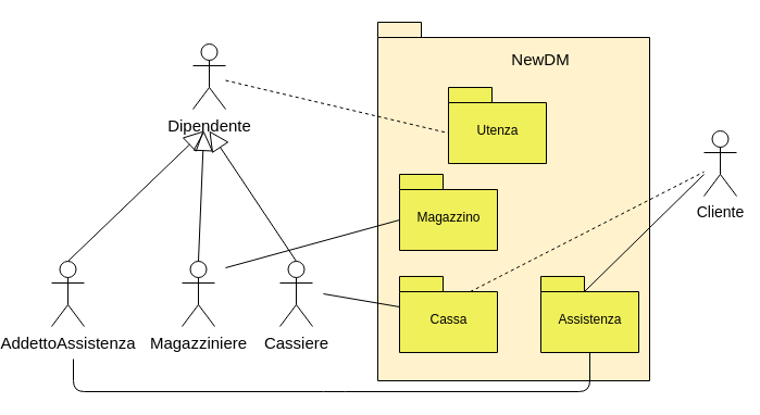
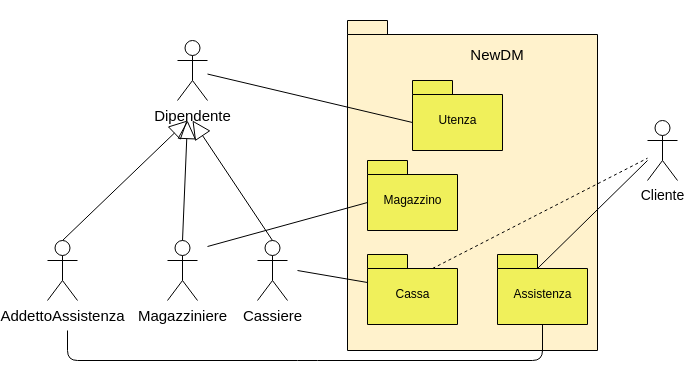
  <mxCell id="0" />
  <mxCell id="1" parent="0" />
  <mxCell id="2" value="" style="shape=folder;fontStyle=1;spacingTop=10;tabWidth=40;tabHeight=14;tabPosition=left;html=1;fillColor=#fff2cc;" parent="1" vertex="1"><mxGeometry x="320" y="20" width="250" height="330" as="geometry" /></mxCell>
  <mxCell id="3" value="NewDM" style="text;align=center;fontStyle=0;verticalAlign=middle;spacingLeft=3;spacingRight=3;strokeColor=none;rotatable=0;points=[[0,0.5],[1,0.5]];portConstraint=eastwest;fontSize=15;" parent="1" vertex="1"><mxGeometry x="430" y="40" width="80" height="26" as="geometry" /></mxCell>
  <mxCell id="4" value="&lt;font color=&quot;#000000&quot; style=&quot;font-weight: normal&quot;&gt;Utenza&lt;/font&gt;" style="shape=folder;fontStyle=1;spacingTop=10;tabWidth=40;tabHeight=14;tabPosition=left;html=1;fontColor=#ffffff;fillColor=#F0F05B;" parent="1" vertex="1"><mxGeometry x="385" y="80" width="90" height="70" as="geometry" /></mxCell>
  <mxCell id="5" value="&lt;font color=&quot;#000000&quot; style=&quot;font-weight: normal&quot;&gt;Magazzino&lt;/font&gt;" style="shape=folder;fontStyle=1;spacingTop=10;tabWidth=40;tabHeight=14;tabPosition=left;html=1;fontColor=#ffffff;fillColor=#F0F05B;" parent="1" vertex="1"><mxGeometry x="340" y="160" width="90" height="70" as="geometry" /></mxCell>
  <mxCell id="6" value="&lt;font color=&quot;#000000&quot; style=&quot;font-weight: normal&quot;&gt;Cassa&lt;/font&gt;" style="shape=folder;fontStyle=1;spacingTop=10;tabWidth=40;tabHeight=14;tabPosition=left;html=1;fontColor=#ffffff;fillColor=#F0F05B;" parent="1" vertex="1"><mxGeometry x="340" y="254" width="90" height="70" as="geometry" /></mxCell>
  <mxCell id="7" value="&lt;font color=&quot;#000000&quot; style=&quot;font-weight: normal&quot;&gt;Assistenza&lt;/font&gt;" style="shape=folder;fontStyle=1;spacingTop=10;tabWidth=40;tabHeight=14;tabPosition=left;html=1;fontColor=#ffffff;fillColor=#F0F05B;" parent="1" vertex="1"><mxGeometry x="470" y="254" width="90" height="70" as="geometry" /></mxCell>
  <mxCell id="8" value="Dipendente" style="shape=umlActor;verticalLabelPosition=bottom;verticalAlign=top;html=1;strokeColor=#000000;fontSize=15;fillColor=#FFFFFF;" parent="1" vertex="1"><mxGeometry x="150" y="40" width="30" height="60" as="geometry" /></mxCell>
  <mxCell id="9" value="Cassiere" style="shape=umlActor;verticalLabelPosition=bottom;verticalAlign=top;html=1;strokeColor=#000000;fontSize=15;fillColor=#FFFFFF;" parent="1" vertex="1"><mxGeometry x="230" y="240" width="30" height="60" as="geometry" /></mxCell>
  <mxCell id="10" value="Magazziniere" style="shape=umlActor;verticalLabelPosition=bottom;verticalAlign=top;html=1;strokeColor=#000000;fontSize=15;fillColor=#FFFFFF;" parent="1" vertex="1"><mxGeometry x="140" y="240" width="30" height="60" as="geometry" /></mxCell>
  <mxCell id="11" value="AddettoAssistenza" style="shape=umlActor;verticalLabelPosition=bottom;verticalAlign=top;html=1;strokeColor=#000000;fontSize=15;fillColor=#FFFFFF;" parent="1" vertex="1"><mxGeometry x="20" y="240" width="30" height="60" as="geometry" /></mxCell>
  <mxCell id="12" value="" style="endArrow=block;endSize=16;endFill=0;html=1;fontSize=15;exitX=0.5;exitY=0;exitDx=0;exitDy=0;exitPerimeter=0;" parent="1" source="11" edge="1"><mxGeometry width="160" relative="1" as="geometry"><mxPoint x="360" y="230" as="sourcePoint" /><mxPoint x="160" y="120" as="targetPoint" /></mxGeometry></mxCell>
  <mxCell id="13" value="" style="endArrow=block;endSize=16;endFill=0;html=1;fontSize=15;exitX=0.5;exitY=0;exitDx=0;exitDy=0;exitPerimeter=0;" parent="1" source="10" edge="1"><mxGeometry width="160" relative="1" as="geometry"><mxPoint x="45" y="250" as="sourcePoint" /><mxPoint x="160" y="120" as="targetPoint" /></mxGeometry></mxCell>
  <mxCell id="14" value="" style="endArrow=block;endSize=16;endFill=0;html=1;fontSize=15;exitX=0.5;exitY=0;exitDx=0;exitDy=0;exitPerimeter=0;" parent="1" source="9" edge="1"><mxGeometry width="160" relative="1" as="geometry"><mxPoint x="165" y="250" as="sourcePoint" /><mxPoint x="165" y="120" as="targetPoint" /></mxGeometry></mxCell>
  <mxCell id="15" value="" style="endArrow=none;html=1;fontSize=15;entryX=0;entryY=0;entryDx=0;entryDy=28;entryPerimeter=0;" parent="1" target="6" edge="1"><mxGeometry width="50" height="50" relative="1" as="geometry"><mxPoint x="270" y="270" as="sourcePoint" /><mxPoint x="460" y="210" as="targetPoint" /></mxGeometry></mxCell>
  <mxCell id="16" value="" style="endArrow=none;html=1;fontSize=15;entryX=0;entryY=0;entryDx=0;entryDy=42;entryPerimeter=0;" parent="1" target="5" edge="1"><mxGeometry width="50" height="50" relative="1" as="geometry"><mxPoint x="180" y="246" as="sourcePoint" /><mxPoint x="350" y="292" as="targetPoint" /></mxGeometry></mxCell>
  <mxCell id="17" value="" style="endArrow=none;html=1;fontSize=15;entryX=0.5;entryY=1;entryDx=0;entryDy=0;entryPerimeter=0;" parent="1" target="7" edge="1"><mxGeometry width="50" height="50" relative="1" as="geometry"><mxPoint x="40" y="330" as="sourcePoint" /><mxPoint x="510" y="390" as="targetPoint" /><Array as="points"><mxPoint x="40" y="360" /><mxPoint x="280" y="360" /><mxPoint x="515" y="360" /></Array></mxGeometry></mxCell>
  <mxCell id="18" value="Cliente" style="shape=umlActor;verticalLabelPosition=bottom;verticalAlign=top;html=1;outlineConnect=0;fontSize=14;" parent="1" vertex="1"><mxGeometry x="620" y="120" width="30" height="60" as="geometry" /></mxCell>
  <mxCell id="19" value="" style="endArrow=none;html=1;fontSize=15;exitX=0;exitY=0;exitDx=65;exitDy=14;exitPerimeter=0;dashed=1;" parent="1" source="6" target="18" edge="1"><mxGeometry width="50" height="50" relative="1" as="geometry"><mxPoint x="190" y="256" as="sourcePoint" /><mxPoint x="350" y="212" as="targetPoint" /></mxGeometry></mxCell>
  <mxCell id="20" value="" style="endArrow=none;html=1;fontSize=15;exitX=0;exitY=0;exitDx=40;exitDy=14;exitPerimeter=0;" parent="1" source="7" edge="1"><mxGeometry width="50" height="50" relative="1" as="geometry"><mxPoint x="415" y="278" as="sourcePoint" /><mxPoint x="620" y="160" as="targetPoint" /></mxGeometry></mxCell>
- <mxCell id="21" value="" style="endArrow=none;html=1;entryX=0;entryY=0;entryDx=0;entryDy=42;entryPerimeter=0;dashed=1;" edge="1" parent="1" source="8" target="4"><mxGeometry width="50" height="50" relative="1" as="geometry"><mxPoint x="410" y="260" as="sourcePoint" /><mxPoint x="460" y="210" as="targetPoint" /></mxGeometry></mxCell>
+ <mxCell id="21" value="" style="endArrow=none;html=1;entryX=0;entryY=0;entryDx=0;entryDy=42;entryPerimeter=0;" edge="1" parent="1" source="8" target="4"><mxGeometry width="50" height="50" relative="1" as="geometry"><mxPoint x="410" y="260" as="sourcePoint" /><mxPoint x="460" y="210" as="targetPoint" /></mxGeometry></mxCell>
